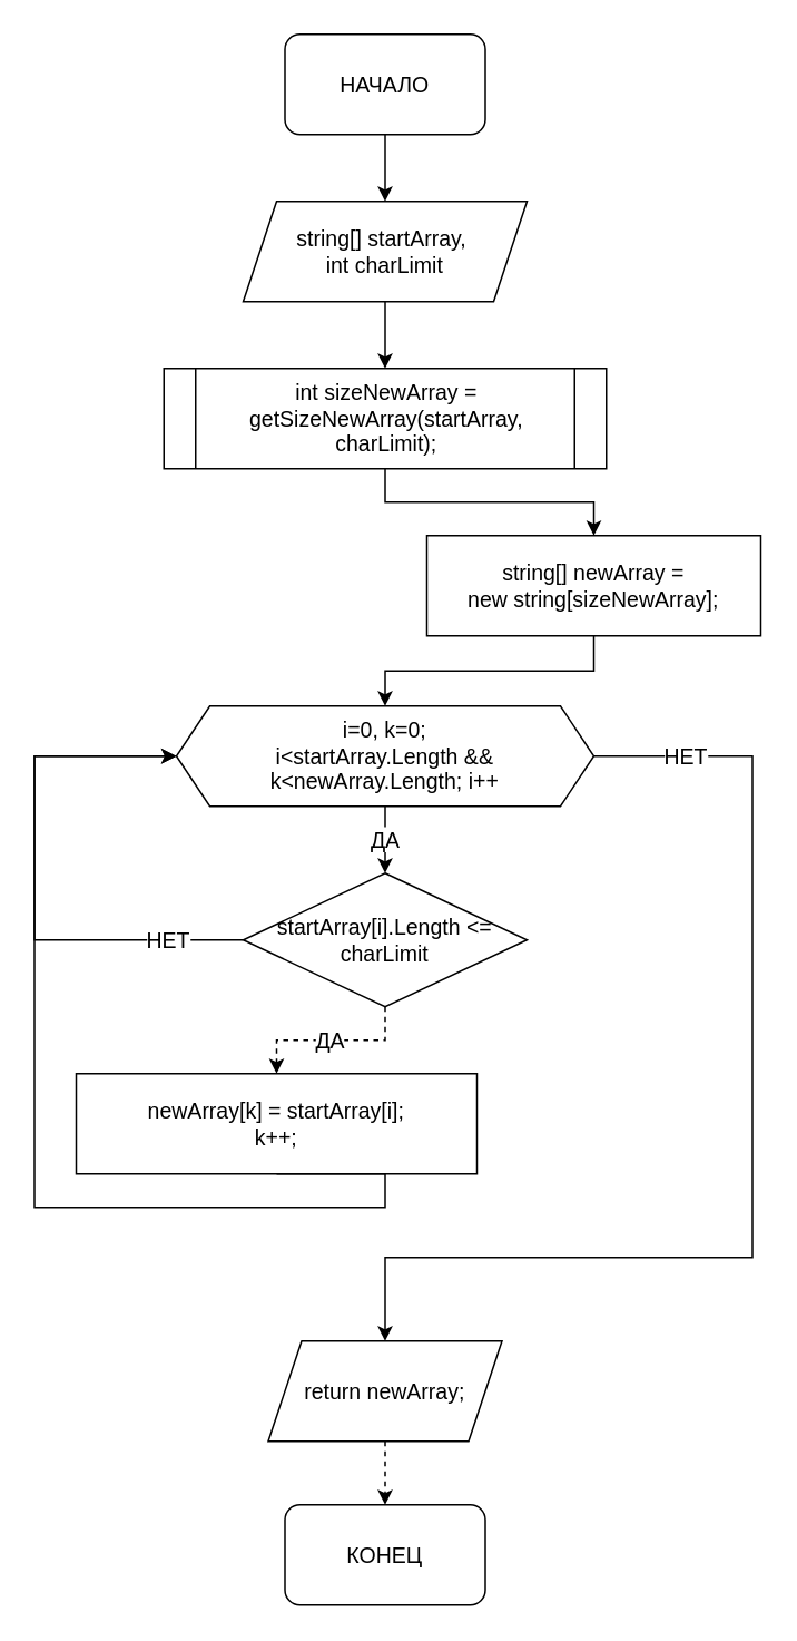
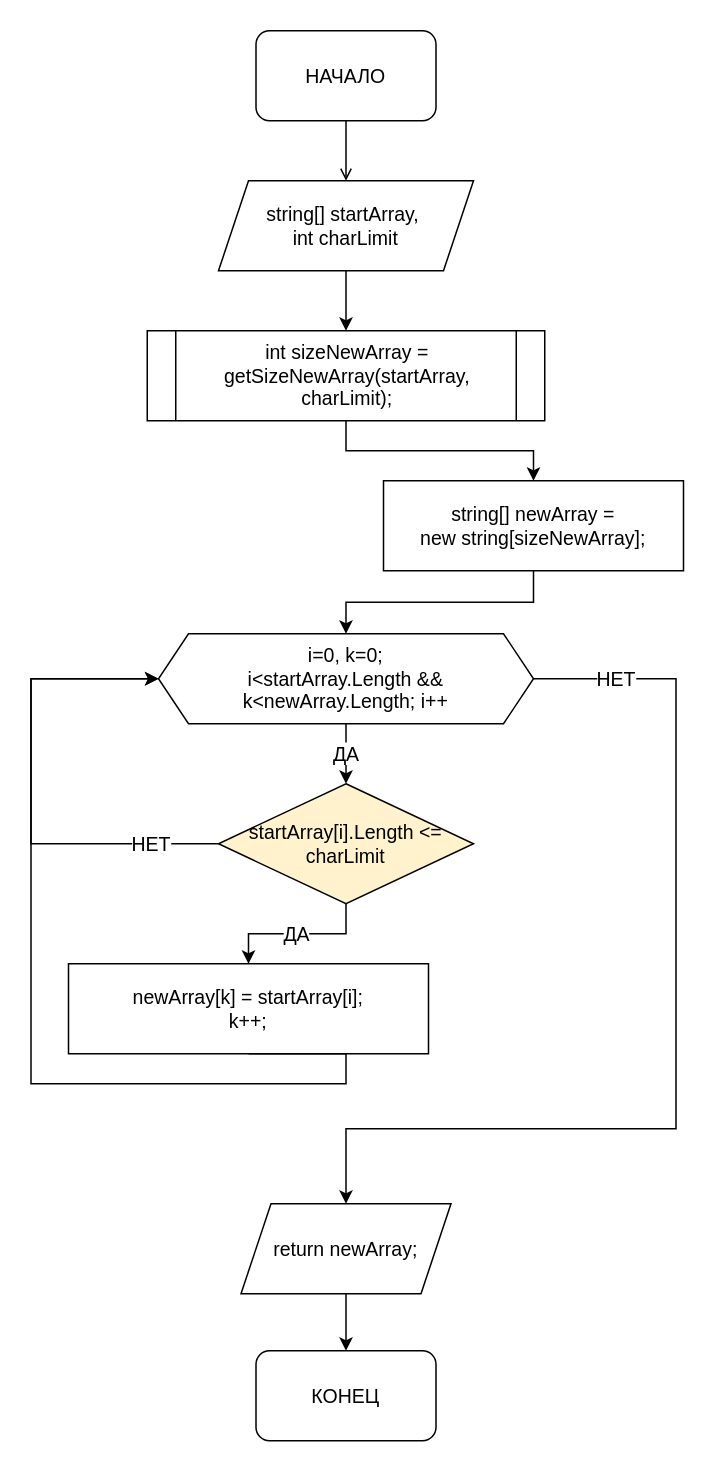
  <mxCell id="0" />
  <mxCell id="1" parent="0" />
- <mxCell id="2" style="edgeStyle=orthogonalEdgeStyle;rounded=0;orthogonalLoop=1;jettySize=auto;html=1;exitX=0.5;exitY=1;exitDx=0;exitDy=0;entryX=0.5;entryY=0;entryDx=0;entryDy=0;fontSize=13;" edge="1" parent="1" source="3" target="5"><mxGeometry relative="1" as="geometry" /></mxCell>
+ <mxCell id="2" style="edgeStyle=orthogonalEdgeStyle;rounded=0;orthogonalLoop=1;jettySize=auto;html=1;exitX=0.5;exitY=1;exitDx=0;exitDy=0;entryX=0.5;entryY=0;entryDx=0;entryDy=0;fontSize=13;endArrow=open;" edge="1" parent="1" source="3" target="5"><mxGeometry relative="1" as="geometry" /></mxCell>
  <mxCell id="3" value="НАЧАЛО" style="rounded=1;whiteSpace=wrap;html=1;fontSize=13;" vertex="1" parent="1"><mxGeometry x="170" y="20" width="120" height="60" as="geometry" /></mxCell>
  <mxCell id="4" style="edgeStyle=orthogonalEdgeStyle;rounded=0;orthogonalLoop=1;jettySize=auto;html=1;exitX=0.5;exitY=1;exitDx=0;exitDy=0;entryX=0.5;entryY=0;entryDx=0;entryDy=0;fontSize=13;" edge="1" parent="1" source="5" target="7"><mxGeometry relative="1" as="geometry" /></mxCell>
  <mxCell id="5" value="string[] startArray,&amp;nbsp;&lt;br style=&quot;font-size: 13px;&quot;&gt;int charLimit" style="shape=parallelogram;perimeter=parallelogramPerimeter;whiteSpace=wrap;html=1;fixedSize=1;fontSize=13;" vertex="1" parent="1"><mxGeometry x="145" y="120" width="170" height="60" as="geometry" /></mxCell>
  <mxCell id="6" style="edgeStyle=orthogonalEdgeStyle;rounded=0;orthogonalLoop=1;jettySize=auto;html=1;exitX=0.5;exitY=1;exitDx=0;exitDy=0;entryX=0.5;entryY=0;entryDx=0;entryDy=0;fontSize=13;" edge="1" parent="1" source="7" target="8"><mxGeometry relative="1" as="geometry" /></mxCell>
  <mxCell id="7" value="int sizeNewArray = getSizeNewArray(startArray, charLimit);" style="shape=process;whiteSpace=wrap;html=1;backgroundOutline=1;size=0.07;fontSize=13;" vertex="1" parent="1"><mxGeometry x="97.5" y="220" width="265" height="60" as="geometry" /></mxCell>
  <mxCell id="8" value="string[] newArray = &lt;br style=&quot;font-size: 13px;&quot;&gt;new string[sizeNewArray];" style="rounded=0;whiteSpace=wrap;html=1;fontSize=13;" vertex="1" parent="1"><mxGeometry x="255" y="320" width="200" height="60" as="geometry" /></mxCell>
  <mxCell id="9" style="edgeStyle=orthogonalEdgeStyle;rounded=0;orthogonalLoop=1;jettySize=auto;html=1;exitX=0.5;exitY=1;exitDx=0;exitDy=0;entryX=0.5;entryY=0;entryDx=0;entryDy=0;fontSize=13;" edge="1" parent="1" source="8" target="12"><mxGeometry relative="1" as="geometry"><mxPoint x="230" y="480" as="sourcePoint" /></mxGeometry></mxCell>
  <mxCell id="10" value="ДА" style="edgeStyle=orthogonalEdgeStyle;rounded=0;orthogonalLoop=1;jettySize=auto;html=1;exitX=0.5;exitY=1;exitDx=0;exitDy=0;entryX=0.5;entryY=0;entryDx=0;entryDy=0;fontSize=13;" edge="1" parent="1" source="12" target="15"><mxGeometry relative="1" as="geometry" /></mxCell>
  <mxCell id="11" value="НЕТ" style="edgeStyle=orthogonalEdgeStyle;rounded=0;orthogonalLoop=1;jettySize=auto;html=1;exitX=1;exitY=0.5;exitDx=0;exitDy=0;entryX=0.5;entryY=0;entryDx=0;entryDy=0;fontSize=13;" edge="1" parent="1" source="12" target="19"><mxGeometry x="-0.835" relative="1" as="geometry"><Array as="points"><mxPoint x="450" y="452" /><mxPoint x="450" y="752" /><mxPoint x="230" y="752" /></Array><mxPoint as="offset" /></mxGeometry></mxCell>
  <mxCell id="12" value="i=0, k=0; &lt;br style=&quot;font-size: 13px;&quot;&gt;i&amp;lt;startArray.Length &amp;amp;&amp;amp; k&amp;lt;newArray.Length; i++" style="shape=hexagon;perimeter=hexagonPerimeter2;whiteSpace=wrap;html=1;fixedSize=1;fontSize=13;" vertex="1" parent="1"><mxGeometry x="105" y="422" width="250" height="60" as="geometry" /></mxCell>
- <mxCell id="13" value="ДА" style="edgeStyle=orthogonalEdgeStyle;rounded=0;orthogonalLoop=1;jettySize=auto;html=1;exitX=0.5;exitY=1;exitDx=0;exitDy=0;entryX=0.5;entryY=0;entryDx=0;entryDy=0;fontSize=13;dashed=1;" edge="1" parent="1" source="15" target="17"><mxGeometry relative="1" as="geometry" /></mxCell>
+ <mxCell id="13" value="ДА" style="edgeStyle=orthogonalEdgeStyle;rounded=0;orthogonalLoop=1;jettySize=auto;html=1;exitX=0.5;exitY=1;exitDx=0;exitDy=0;entryX=0.5;entryY=0;entryDx=0;entryDy=0;fontSize=13;" edge="1" parent="1" source="15" target="17"><mxGeometry relative="1" as="geometry" /></mxCell>
  <mxCell id="14" value="НЕТ" style="edgeStyle=orthogonalEdgeStyle;rounded=0;orthogonalLoop=1;jettySize=auto;html=1;exitX=0;exitY=0.5;exitDx=0;exitDy=0;entryX=0;entryY=0.5;entryDx=0;entryDy=0;fontSize=13;" edge="1" parent="1" source="15" target="12"><mxGeometry x="-0.719" relative="1" as="geometry"><mxPoint x="70" y="492" as="targetPoint" /><Array as="points"><mxPoint x="20" y="562" /><mxPoint x="20" y="452" /></Array><mxPoint as="offset" /></mxGeometry></mxCell>
- <mxCell id="15" value="startArray[i].Length &amp;lt;= charLimit" style="rhombus;whiteSpace=wrap;html=1;fontSize=13;" vertex="1" parent="1"><mxGeometry x="145" y="522" width="170" height="80" as="geometry" /></mxCell>
+ <mxCell id="15" value="startArray[i].Length &amp;lt;= charLimit" style="rhombus;whiteSpace=wrap;html=1;fontSize=13;fillColor=#fff2cc;" vertex="1" parent="1"><mxGeometry x="145" y="522" width="170" height="80" as="geometry" /></mxCell>
  <mxCell id="16" style="edgeStyle=orthogonalEdgeStyle;rounded=0;orthogonalLoop=1;jettySize=auto;html=1;exitX=0.5;exitY=1;exitDx=0;exitDy=0;entryX=0;entryY=0.5;entryDx=0;entryDy=0;fontSize=13;" edge="1" parent="1" source="17" target="12"><mxGeometry relative="1" as="geometry"><Array as="points"><mxPoint x="230" y="722" /><mxPoint x="20" y="722" /><mxPoint x="20" y="452" /></Array></mxGeometry></mxCell>
  <mxCell id="17" value="newArray[k] = startArray[i];&lt;br style=&quot;font-size: 13px;&quot;&gt;k++;" style="rounded=0;whiteSpace=wrap;html=1;fontSize=13;" vertex="1" parent="1"><mxGeometry x="45" y="642" width="240" height="60" as="geometry" /></mxCell>
- <mxCell id="18" style="edgeStyle=orthogonalEdgeStyle;rounded=0;orthogonalLoop=1;jettySize=auto;html=1;exitX=0.5;exitY=1;exitDx=0;exitDy=0;entryX=0.5;entryY=0;entryDx=0;entryDy=0;fontSize=13;endArrow=classic;startSize=6;endSize=6;endFill=1;dashed=1;" edge="1" parent="1" source="19" target="20"><mxGeometry relative="1" as="geometry" /></mxCell>
+ <mxCell id="18" style="edgeStyle=orthogonalEdgeStyle;rounded=0;orthogonalLoop=1;jettySize=auto;html=1;exitX=0.5;exitY=1;exitDx=0;exitDy=0;entryX=0.5;entryY=0;entryDx=0;entryDy=0;fontSize=13;endArrow=classic;startSize=6;endSize=6;endFill=1;" edge="1" parent="1" source="19" target="20"><mxGeometry relative="1" as="geometry" /></mxCell>
  <mxCell id="19" value="return newArray;" style="shape=parallelogram;perimeter=parallelogramPerimeter;whiteSpace=wrap;html=1;fixedSize=1;fontSize=13;" vertex="1" parent="1"><mxGeometry x="160" y="802" width="140" height="60" as="geometry" /></mxCell>
  <mxCell id="20" value="КОНЕЦ" style="rounded=1;whiteSpace=wrap;html=1;fontSize=13;" vertex="1" parent="1"><mxGeometry x="170" y="900" width="120" height="60" as="geometry" /></mxCell>
